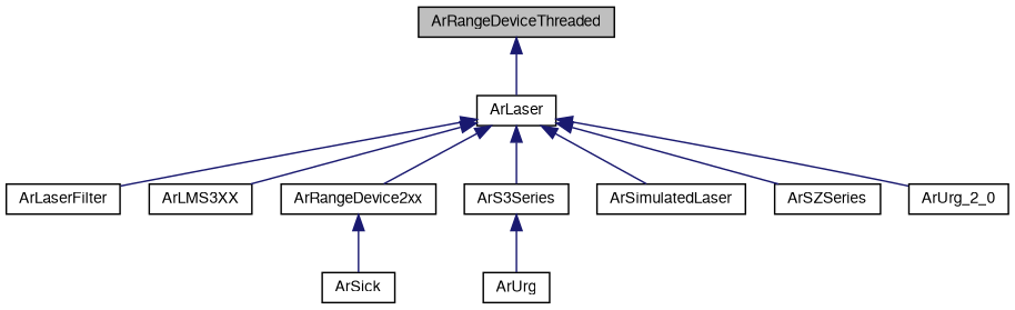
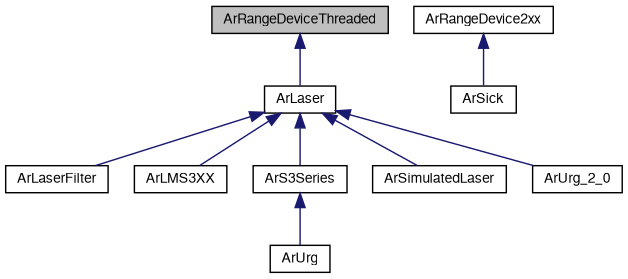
  digraph {
    node [color=black fillcolor=white fontname=FreeSans fontsize=10 shape=record style=filled]
    edge [color=midnightblue dir=back fontname=FreeSans fontsize=10 labelfontname=FreeSans labelfontsize=10 style=solid]
    n1 [fillcolor=grey75 fontcolor=black height=0.2 label=ArRangeDeviceThreaded width=0.4]
    n2 [height=0.2 label=ArLaser width=0.4]
    n3 [height=0.2 label=ArLaserFilter width=0.4]
    n4 [height=0.2 label=ArLMS3XX width=0.4]
    n5 [height=0.2 label=ArRangeDevice2xx width=0.4]
    n6 [height=0.2 label=ArS3Series width=0.4]
    n7 [height=0.2 label=ArSimulatedLaser width=0.4]
-   n8 [height=0.2 label=ArSZSeries width=0.4]
    n9 [height=0.2 label=ArUrg_2_0 width=0.4]
    n10 [height=0.2 label=ArSick width=0.4]
    n11 [height=0.2 label=ArUrg width=0.4]
    n1 -> n2
    n2 -> n3
    n2 -> n4
-   n2 -> n5
    n2 -> n6
    n2 -> n7
-   n2 -> n8
    n2 -> n9
    n5 -> n10
    n6 -> n11
  }
